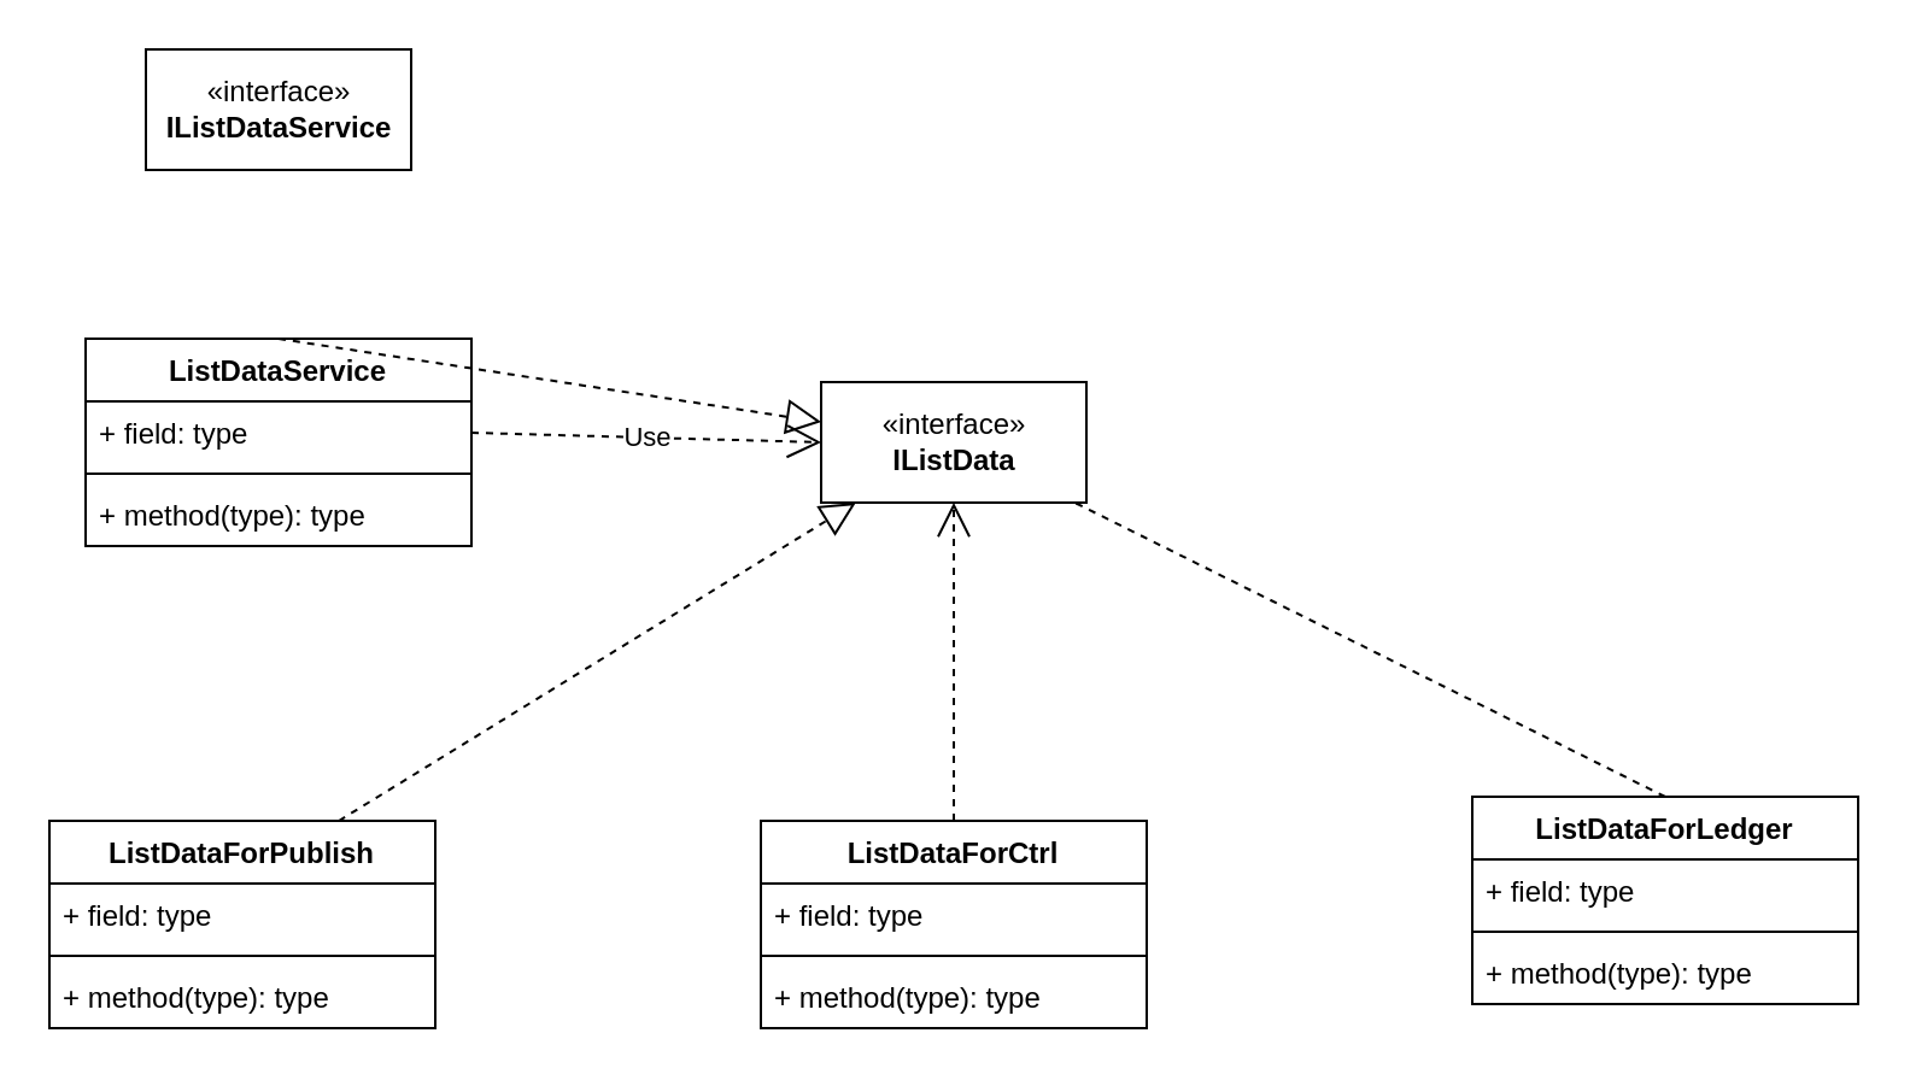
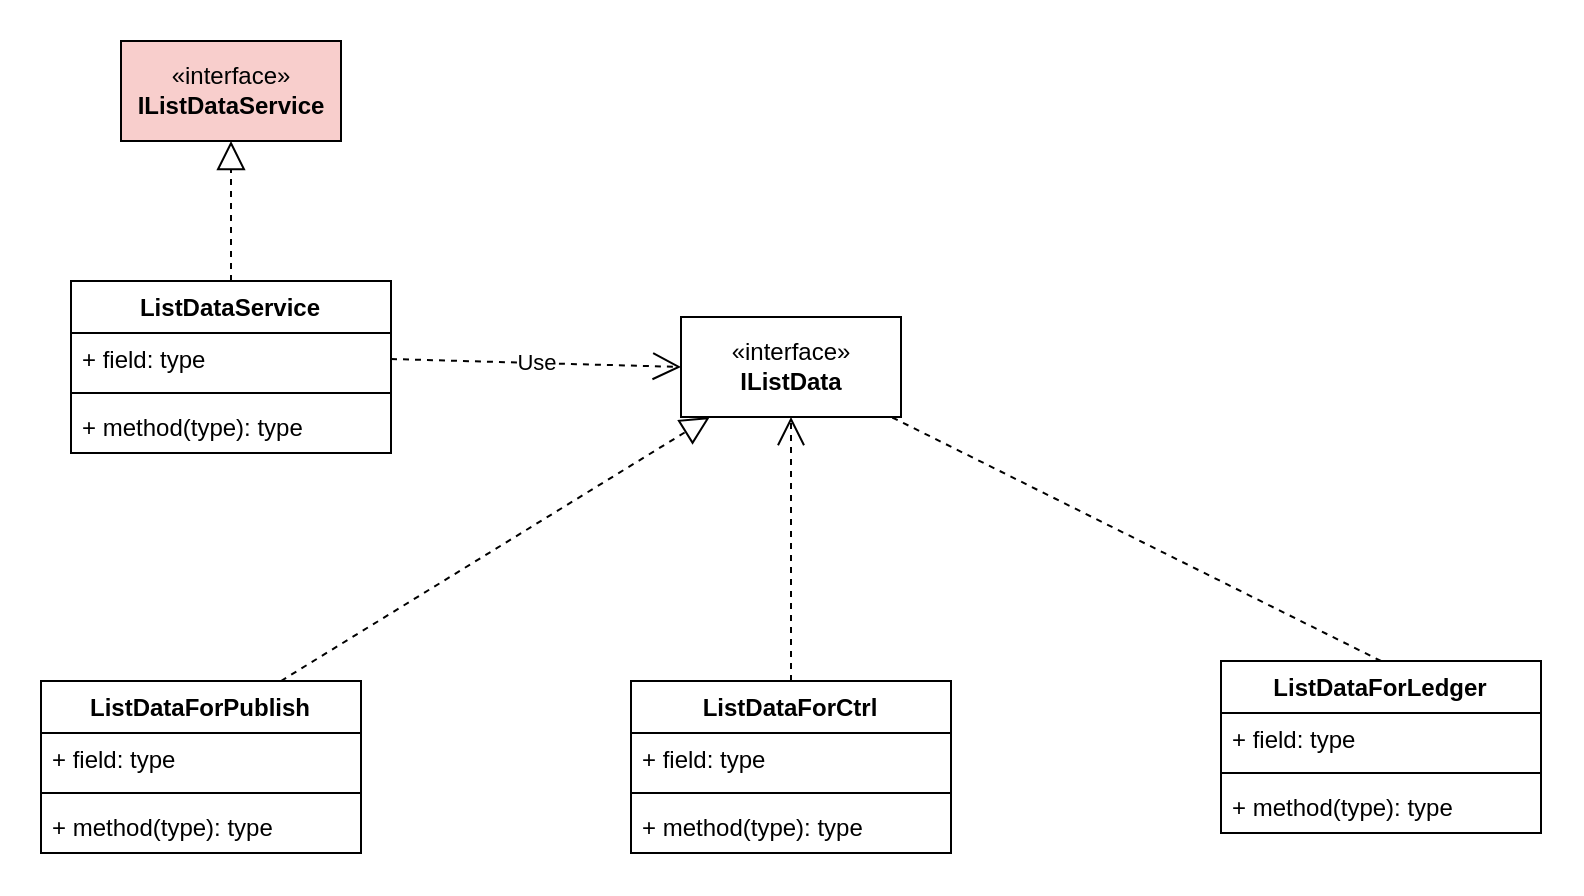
  <mxCell id="0" />
  <mxCell id="1" parent="0" />
  <mxCell id="2" value="«interface»&lt;br&gt;&lt;b&gt;IListData&lt;/b&gt;" style="html=1;" vertex="1" parent="1"><mxGeometry x="340" y="158" width="110" height="50" as="geometry" /></mxCell>
  <mxCell id="3" value="ListDataForPublish" style="swimlane;fontStyle=1;align=center;verticalAlign=top;childLayout=stackLayout;horizontal=1;startSize=26;horizontalStack=0;resizeParent=1;resizeParentMax=0;resizeLast=0;collapsible=1;marginBottom=0;rounded=0;glass=0;labelBackgroundColor=none;labelBorderColor=none;" vertex="1" parent="1"><mxGeometry x="20" y="340" width="160" height="86" as="geometry" /></mxCell>
  <mxCell id="4" value="+ field: type" style="text;strokeColor=none;fillColor=none;align=left;verticalAlign=top;spacingLeft=4;spacingRight=4;overflow=hidden;rotatable=0;points=[[0,0.5],[1,0.5]];portConstraint=eastwest;rounded=0;glass=0;labelBackgroundColor=none;labelBorderColor=none;" vertex="1" parent="3"><mxGeometry y="26" width="160" height="26" as="geometry" /></mxCell>
  <mxCell id="5" value="" style="line;strokeWidth=1;fillColor=none;align=left;verticalAlign=middle;spacingTop=-1;spacingLeft=3;spacingRight=3;rotatable=0;labelPosition=right;points=[];portConstraint=eastwest;rounded=0;glass=0;labelBackgroundColor=none;labelBorderColor=none;" vertex="1" parent="3"><mxGeometry y="52" width="160" height="8" as="geometry" /></mxCell>
  <mxCell id="6" value="+ method(type): type" style="text;strokeColor=none;fillColor=none;align=left;verticalAlign=top;spacingLeft=4;spacingRight=4;overflow=hidden;rotatable=0;points=[[0,0.5],[1,0.5]];portConstraint=eastwest;rounded=0;glass=0;labelBackgroundColor=none;labelBorderColor=none;" vertex="1" parent="3"><mxGeometry y="60" width="160" height="26" as="geometry" /></mxCell>
  <mxCell id="7" value="ListDataForCtrl" style="swimlane;fontStyle=1;align=center;verticalAlign=top;childLayout=stackLayout;horizontal=1;startSize=26;horizontalStack=0;resizeParent=1;resizeParentMax=0;resizeLast=0;collapsible=1;marginBottom=0;rounded=0;glass=0;labelBackgroundColor=none;labelBorderColor=none;" vertex="1" parent="1"><mxGeometry x="315" y="340" width="160" height="86" as="geometry" /></mxCell>
  <mxCell id="8" value="+ field: type" style="text;strokeColor=none;fillColor=none;align=left;verticalAlign=top;spacingLeft=4;spacingRight=4;overflow=hidden;rotatable=0;points=[[0,0.5],[1,0.5]];portConstraint=eastwest;rounded=0;glass=0;labelBackgroundColor=none;labelBorderColor=none;" vertex="1" parent="7"><mxGeometry y="26" width="160" height="26" as="geometry" /></mxCell>
  <mxCell id="9" value="" style="line;strokeWidth=1;fillColor=none;align=left;verticalAlign=middle;spacingTop=-1;spacingLeft=3;spacingRight=3;rotatable=0;labelPosition=right;points=[];portConstraint=eastwest;rounded=0;glass=0;labelBackgroundColor=none;labelBorderColor=none;" vertex="1" parent="7"><mxGeometry y="52" width="160" height="8" as="geometry" /></mxCell>
  <mxCell id="10" value="+ method(type): type" style="text;strokeColor=none;fillColor=none;align=left;verticalAlign=top;spacingLeft=4;spacingRight=4;overflow=hidden;rotatable=0;points=[[0,0.5],[1,0.5]];portConstraint=eastwest;rounded=0;glass=0;labelBackgroundColor=none;labelBorderColor=none;" vertex="1" parent="7"><mxGeometry y="60" width="160" height="26" as="geometry" /></mxCell>
  <mxCell id="11" value="ListDataForLedger" style="swimlane;fontStyle=1;align=center;verticalAlign=top;childLayout=stackLayout;horizontal=1;startSize=26;horizontalStack=0;resizeParent=1;resizeParentMax=0;resizeLast=0;collapsible=1;marginBottom=0;rounded=0;glass=0;labelBackgroundColor=none;labelBorderColor=none;" vertex="1" parent="1"><mxGeometry x="610" y="330" width="160" height="86" as="geometry" /></mxCell>
  <mxCell id="12" value="+ field: type" style="text;strokeColor=none;fillColor=none;align=left;verticalAlign=top;spacingLeft=4;spacingRight=4;overflow=hidden;rotatable=0;points=[[0,0.5],[1,0.5]];portConstraint=eastwest;rounded=0;glass=0;labelBackgroundColor=none;labelBorderColor=none;" vertex="1" parent="11"><mxGeometry y="26" width="160" height="26" as="geometry" /></mxCell>
  <mxCell id="13" value="" style="line;strokeWidth=1;fillColor=none;align=left;verticalAlign=middle;spacingTop=-1;spacingLeft=3;spacingRight=3;rotatable=0;labelPosition=right;points=[];portConstraint=eastwest;rounded=0;glass=0;labelBackgroundColor=none;labelBorderColor=none;" vertex="1" parent="11"><mxGeometry y="52" width="160" height="8" as="geometry" /></mxCell>
  <mxCell id="14" value="+ method(type): type" style="text;strokeColor=none;fillColor=none;align=left;verticalAlign=top;spacingLeft=4;spacingRight=4;overflow=hidden;rotatable=0;points=[[0,0.5],[1,0.5]];portConstraint=eastwest;rounded=0;glass=0;labelBackgroundColor=none;labelBorderColor=none;" vertex="1" parent="11"><mxGeometry y="60" width="160" height="26" as="geometry" /></mxCell>
  <mxCell id="15" value="" style="endArrow=block;dashed=1;endFill=0;endSize=12;html=1;rounded=0;exitX=0.75;exitY=0;exitDx=0;exitDy=0;" edge="1" parent="1" source="3" target="2"><mxGeometry width="160" relative="1" as="geometry"><mxPoint x="250" y="460" as="sourcePoint" /><mxPoint x="410" y="460" as="targetPoint" /></mxGeometry></mxCell>
  <mxCell id="16" value="" style="endArrow=open;dashed=1;endFill=0;endSize=12;html=1;rounded=0;exitX=0.5;exitY=0;exitDx=0;exitDy=0;" edge="1" parent="1" source="7" target="2"><mxGeometry width="160" relative="1" as="geometry"><mxPoint x="340" y="430" as="sourcePoint" /><mxPoint x="500" y="430" as="targetPoint" /></mxGeometry></mxCell>
  <mxCell id="17" value="" style="endArrow=none;dashed=1;endFill=0;endSize=12;html=1;rounded=0;exitX=0.5;exitY=0;exitDx=0;exitDy=0;" edge="1" parent="1" source="11" target="2"><mxGeometry width="160" relative="1" as="geometry"><mxPoint x="700" y="180" as="sourcePoint" /><mxPoint x="860" y="180" as="targetPoint" /></mxGeometry></mxCell>
- <mxCell id="18" value="«interface»&lt;br&gt;&lt;b&gt;IListDataService&lt;/b&gt;" style="html=1;rounded=0;glass=0;labelBackgroundColor=none;labelBorderColor=none;" vertex="1" parent="1"><mxGeometry x="60" y="20" width="110" height="50" as="geometry" /></mxCell>
+ <mxCell id="18" value="«interface»&lt;br&gt;&lt;b&gt;IListDataService&lt;/b&gt;" style="html=1;rounded=0;glass=0;labelBackgroundColor=none;labelBorderColor=none;fillColor=#f8cecc;" vertex="1" parent="1"><mxGeometry x="60" y="20" width="110" height="50" as="geometry" /></mxCell>
  <mxCell id="19" value="ListDataService" style="swimlane;fontStyle=1;align=center;verticalAlign=top;childLayout=stackLayout;horizontal=1;startSize=26;horizontalStack=0;resizeParent=1;resizeParentMax=0;resizeLast=0;collapsible=1;marginBottom=0;rounded=0;glass=0;labelBackgroundColor=none;labelBorderColor=none;" vertex="1" parent="1"><mxGeometry x="35" width="160" height="86" as="geometry" y="140" /></mxCell>
  <mxCell id="20" value="+ field: type" style="text;strokeColor=none;fillColor=none;align=left;verticalAlign=top;spacingLeft=4;spacingRight=4;overflow=hidden;rotatable=0;points=[[0,0.5],[1,0.5]];portConstraint=eastwest;rounded=0;glass=0;labelBackgroundColor=none;labelBorderColor=none;" vertex="1" parent="19"><mxGeometry y="26" width="160" height="26" as="geometry" /></mxCell>
  <mxCell id="21" value="" style="line;strokeWidth=1;fillColor=none;align=left;verticalAlign=middle;spacingTop=-1;spacingLeft=3;spacingRight=3;rotatable=0;labelPosition=right;points=[];portConstraint=eastwest;rounded=0;glass=0;labelBackgroundColor=none;labelBorderColor=none;" vertex="1" parent="19"><mxGeometry y="52" width="160" height="8" as="geometry" /></mxCell>
  <mxCell id="22" value="+ method(type): type" style="text;strokeColor=none;fillColor=none;align=left;verticalAlign=top;spacingLeft=4;spacingRight=4;overflow=hidden;rotatable=0;points=[[0,0.5],[1,0.5]];portConstraint=eastwest;rounded=0;glass=0;labelBackgroundColor=none;labelBorderColor=none;" vertex="1" parent="19"><mxGeometry y="60" width="160" height="26" as="geometry" /></mxCell>
- <mxCell id="23" value="" style="endArrow=block;dashed=1;endFill=0;endSize=12;html=1;rounded=0;exitX=0.5;exitY=0;exitDx=0;exitDy=0;" edge="1" parent="1" source="19" target="2"><mxGeometry width="160" relative="1" as="geometry"><mxPoint x="300" y="60" as="sourcePoint" /><mxPoint x="460" y="60" as="targetPoint" /></mxGeometry></mxCell>
+ <mxCell id="23" value="" style="endArrow=block;dashed=1;endFill=0;endSize=12;html=1;rounded=0;exitX=0.5;exitY=0;exitDx=0;exitDy=0;" edge="1" parent="1" source="19" target="18"><mxGeometry width="160" relative="1" as="geometry"><mxPoint x="300" y="60" as="sourcePoint" /><mxPoint x="460" y="60" as="targetPoint" /></mxGeometry></mxCell>
  <mxCell id="24" value="Use" style="endArrow=open;endSize=12;dashed=1;html=1;rounded=0;exitX=1;exitY=0.5;exitDx=0;exitDy=0;entryX=0;entryY=0.5;entryDx=0;entryDy=0;" edge="1" parent="1" source="20" target="2"><mxGeometry width="160" relative="1" as="geometry"><mxPoint x="180" y="210" as="sourcePoint" /><mxPoint x="340" y="210" as="targetPoint" /></mxGeometry></mxCell>
